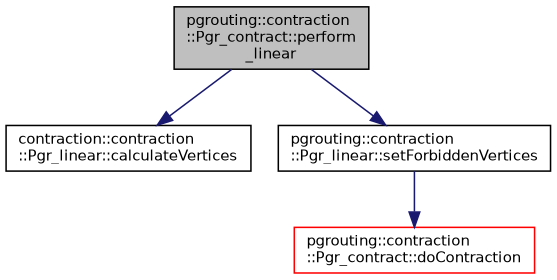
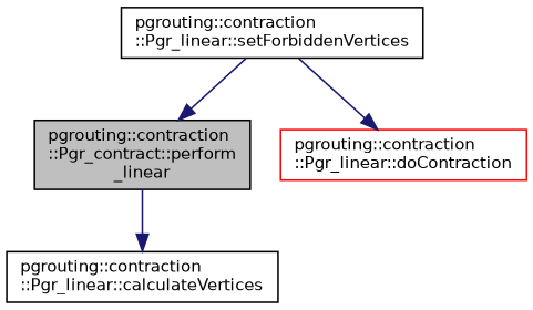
  digraph {
    rankdir=TB
    node [color=black fillcolor=white fontname=Helvetica fontsize=10 shape=record style=filled]
    edge [color=midnightblue fontname=Helvetica fontsize=10 labelfontname=Helvetica labelfontsize=10 style=solid]
    n1 [fillcolor=grey75 fontcolor=black height=0.2 label="pgrouting::contraction\l::Pgr_contract::perform\l_linear" width=0.4]
-   n2 [height=0.2 label="contraction::contraction\l::Pgr_linear::calculateVertices" width=0.4]
+   n2 [height=0.2 label="pgrouting::contraction\l::Pgr_linear::calculateVertices" width=0.4]
    n3 [height=0.2 label="pgrouting::contraction\l::Pgr_linear::setForbiddenVertices" width=0.4]
-   n4 [color=red height=0.2 label="pgrouting::contraction\l::Pgr_contract::doContraction" width=0.4]
+   n4 [color=red height=0.2 label="pgrouting::contraction\l::Pgr_linear::doContraction" width=0.4]
    n1 -> n2
-   n1 -> n3
+   n3 -> n1
    n3 -> n4
  }
